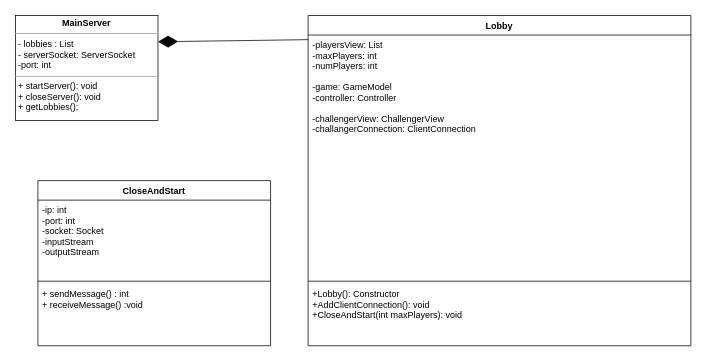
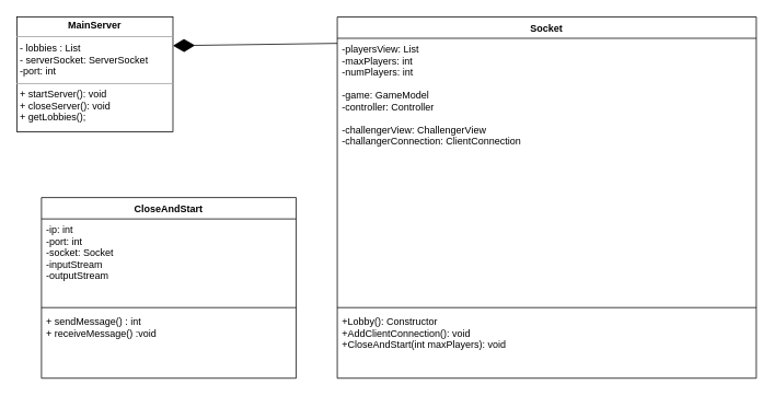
  <mxCell id="0" />
  <mxCell id="1" parent="0" />
  <mxCell id="2" value="&lt;p style=&quot;margin: 0px ; margin-top: 4px ; text-align: center&quot;&gt;&lt;b&gt;MainServer&lt;/b&gt;&lt;/p&gt;&lt;hr size=&quot;1&quot;&gt;&lt;p style=&quot;margin: 0px ; margin-left: 4px&quot;&gt;- lobbies : List&lt;/p&gt;&lt;p style=&quot;margin: 0px ; margin-left: 4px&quot;&gt;- serverSocket: ServerSocket&lt;/p&gt;&lt;p style=&quot;margin: 0px ; margin-left: 4px&quot;&gt;-port: int&lt;/p&gt;&lt;hr size=&quot;1&quot;&gt;&lt;p style=&quot;margin: 0px ; margin-left: 4px&quot;&gt;+ startServer(): void&lt;br&gt;+ closeServer(): void&lt;/p&gt;&lt;p style=&quot;margin: 0px ; margin-left: 4px&quot;&gt;+ getLobbies();&lt;br&gt;&lt;/p&gt;" style="verticalAlign=top;align=left;overflow=fill;fontSize=12;fontFamily=Helvetica;html=1;rounded=0;shadow=0;comic=0;labelBackgroundColor=none;strokeWidth=1" parent="1" vertex="1"><mxGeometry x="20" y="20" width="190" height="140" as="geometry" /></mxCell>
  <mxCell id="3" value="" style="endArrow=diamondThin;endFill=1;endSize=24;html=1;entryX=1;entryY=0.25;entryDx=0;entryDy=0;exitX=0;exitY=0.019;exitDx=0;exitDy=0;exitPerimeter=0;" parent="1" source="5" target="2" edge="1"><mxGeometry width="160" relative="1" as="geometry"><mxPoint x="300" y="250" as="sourcePoint" /><mxPoint x="500" y="320" as="targetPoint" /></mxGeometry></mxCell>
- <mxCell id="4" value="Lobby" style="swimlane;fontStyle=1;align=center;verticalAlign=top;childLayout=stackLayout;horizontal=1;startSize=26;horizontalStack=0;resizeParent=1;resizeParentMax=0;resizeLast=0;collapsible=1;marginBottom=0;" parent="1" vertex="1"><mxGeometry x="410" y="20" width="510" height="440" as="geometry"><mxRectangle x="530" y="120" width="70" height="26" as="alternateBounds" /></mxGeometry></mxCell>
+ <mxCell id="4" value="Socket" style="swimlane;fontStyle=1;align=center;verticalAlign=top;childLayout=stackLayout;horizontal=1;startSize=26;horizontalStack=0;resizeParent=1;resizeParentMax=0;resizeLast=0;collapsible=1;marginBottom=0;" parent="1" vertex="1"><mxGeometry x="410" y="20" width="510" height="440" as="geometry"><mxRectangle x="530" y="120" width="70" height="26" as="alternateBounds" /></mxGeometry></mxCell>
  <mxCell id="5" value="-playersView: List&#10;-maxPlayers: int&#10;-numPlayers: int&#10;&#10;-game: GameModel&#10;-controller: Controller&#10;&#10;-challengerView: ChallengerView&#10;-challangerConnection: ClientConnection" style="text;strokeColor=none;fillColor=none;align=left;verticalAlign=top;spacingLeft=4;spacingRight=4;overflow=hidden;rotatable=0;points=[[0,0.5],[1,0.5]];portConstraint=eastwest;" parent="4" vertex="1"><mxGeometry y="26" width="510" height="324" as="geometry" /></mxCell>
  <mxCell id="6" value="" style="line;strokeWidth=1;fillColor=none;align=left;verticalAlign=middle;spacingTop=-1;spacingLeft=3;spacingRight=3;rotatable=0;labelPosition=right;points=[];portConstraint=eastwest;" parent="4" vertex="1"><mxGeometry y="350" width="510" height="8" as="geometry" /></mxCell>
  <mxCell id="7" value="+Lobby(): Constructor&#10;+AddClientConnection(): void&#10;+CloseAndStart(int maxPlayers): void&#10;" style="text;strokeColor=none;fillColor=none;align=left;verticalAlign=top;spacingLeft=4;spacingRight=4;overflow=hidden;rotatable=0;points=[[0,0.5],[1,0.5]];portConstraint=eastwest;" parent="4" vertex="1"><mxGeometry y="358" width="510" height="82" as="geometry" /></mxCell>
  <mxCell id="8" value="CloseAndStart" style="swimlane;fontStyle=1;align=center;verticalAlign=top;childLayout=stackLayout;horizontal=1;startSize=26;horizontalStack=0;resizeParent=1;resizeParentMax=0;resizeLast=0;collapsible=1;marginBottom=0;" parent="1" vertex="1"><mxGeometry x="50" y="240" width="310" height="220" as="geometry" /></mxCell>
  <mxCell id="9" value="-ip: int&#10;-port: int&#10;-socket: Socket&#10;-inputStream&#10;-outputStream&#10;" style="text;strokeColor=none;fillColor=none;align=left;verticalAlign=top;spacingLeft=4;spacingRight=4;overflow=hidden;rotatable=0;points=[[0,0.5],[1,0.5]];portConstraint=eastwest;" parent="8" vertex="1"><mxGeometry y="26" width="310" height="104" as="geometry" /></mxCell>
  <mxCell id="10" value="" style="line;strokeWidth=1;fillColor=none;align=left;verticalAlign=middle;spacingTop=-1;spacingLeft=3;spacingRight=3;rotatable=0;labelPosition=right;points=[];portConstraint=eastwest;" parent="8" vertex="1"><mxGeometry y="130" width="310" height="8" as="geometry" /></mxCell>
  <mxCell id="11" value="+ sendMessage() : int&#10;+ receiveMessage() :void&#10;" style="text;strokeColor=none;fillColor=none;align=left;verticalAlign=top;spacingLeft=4;spacingRight=4;overflow=hidden;rotatable=0;points=[[0,0.5],[1,0.5]];portConstraint=eastwest;" parent="8" vertex="1"><mxGeometry y="138" width="310" height="82" as="geometry" /></mxCell>
